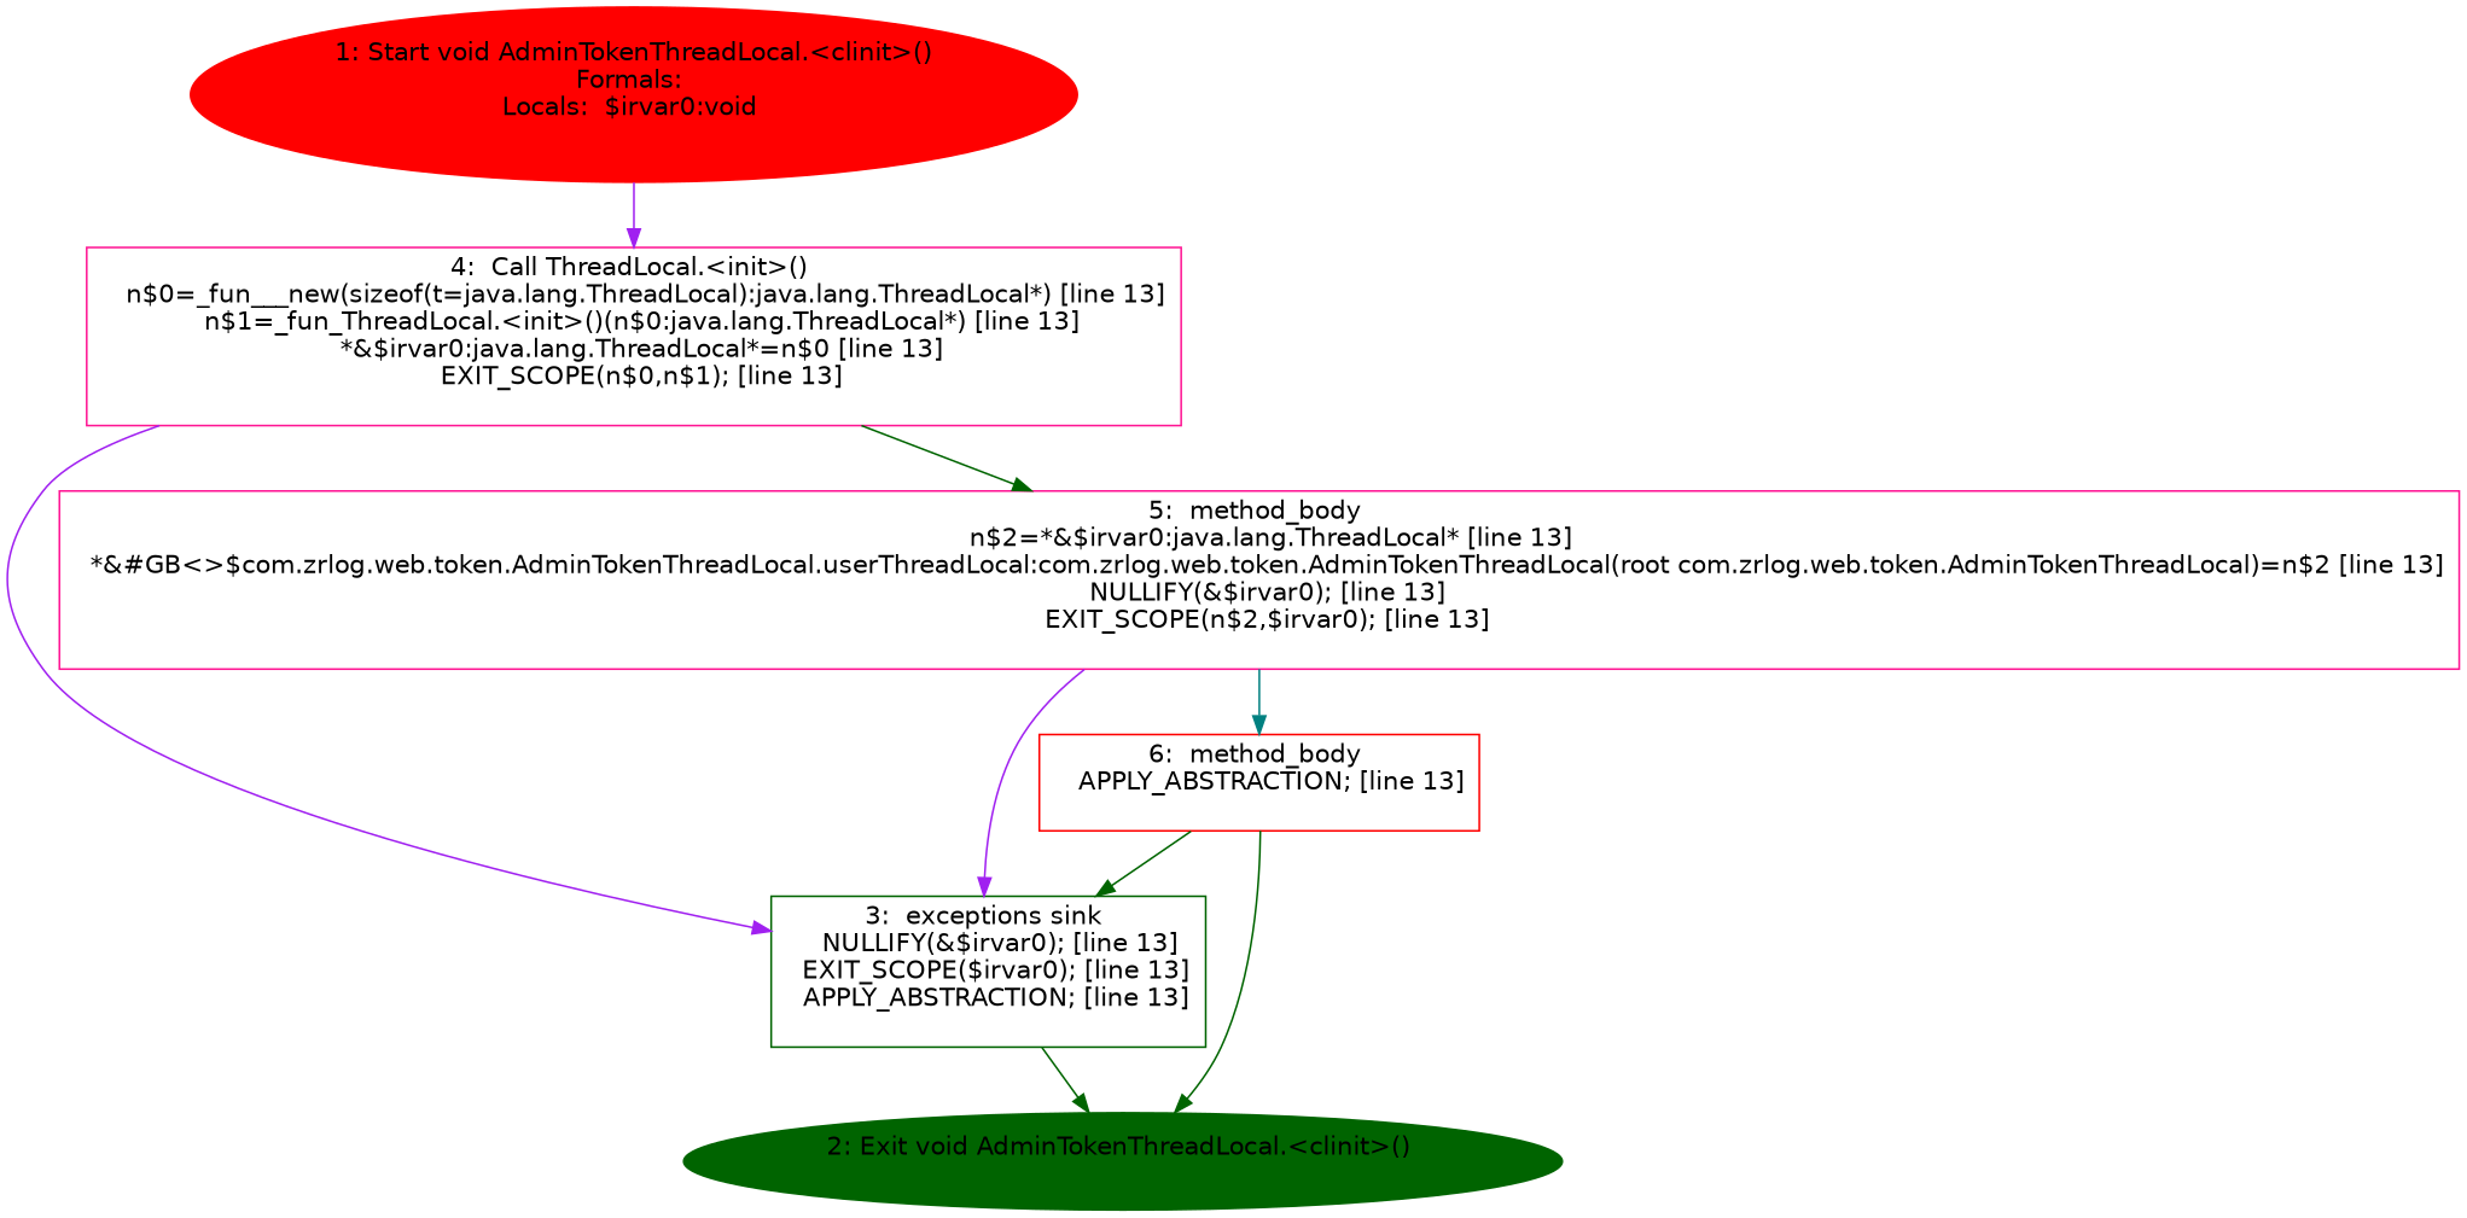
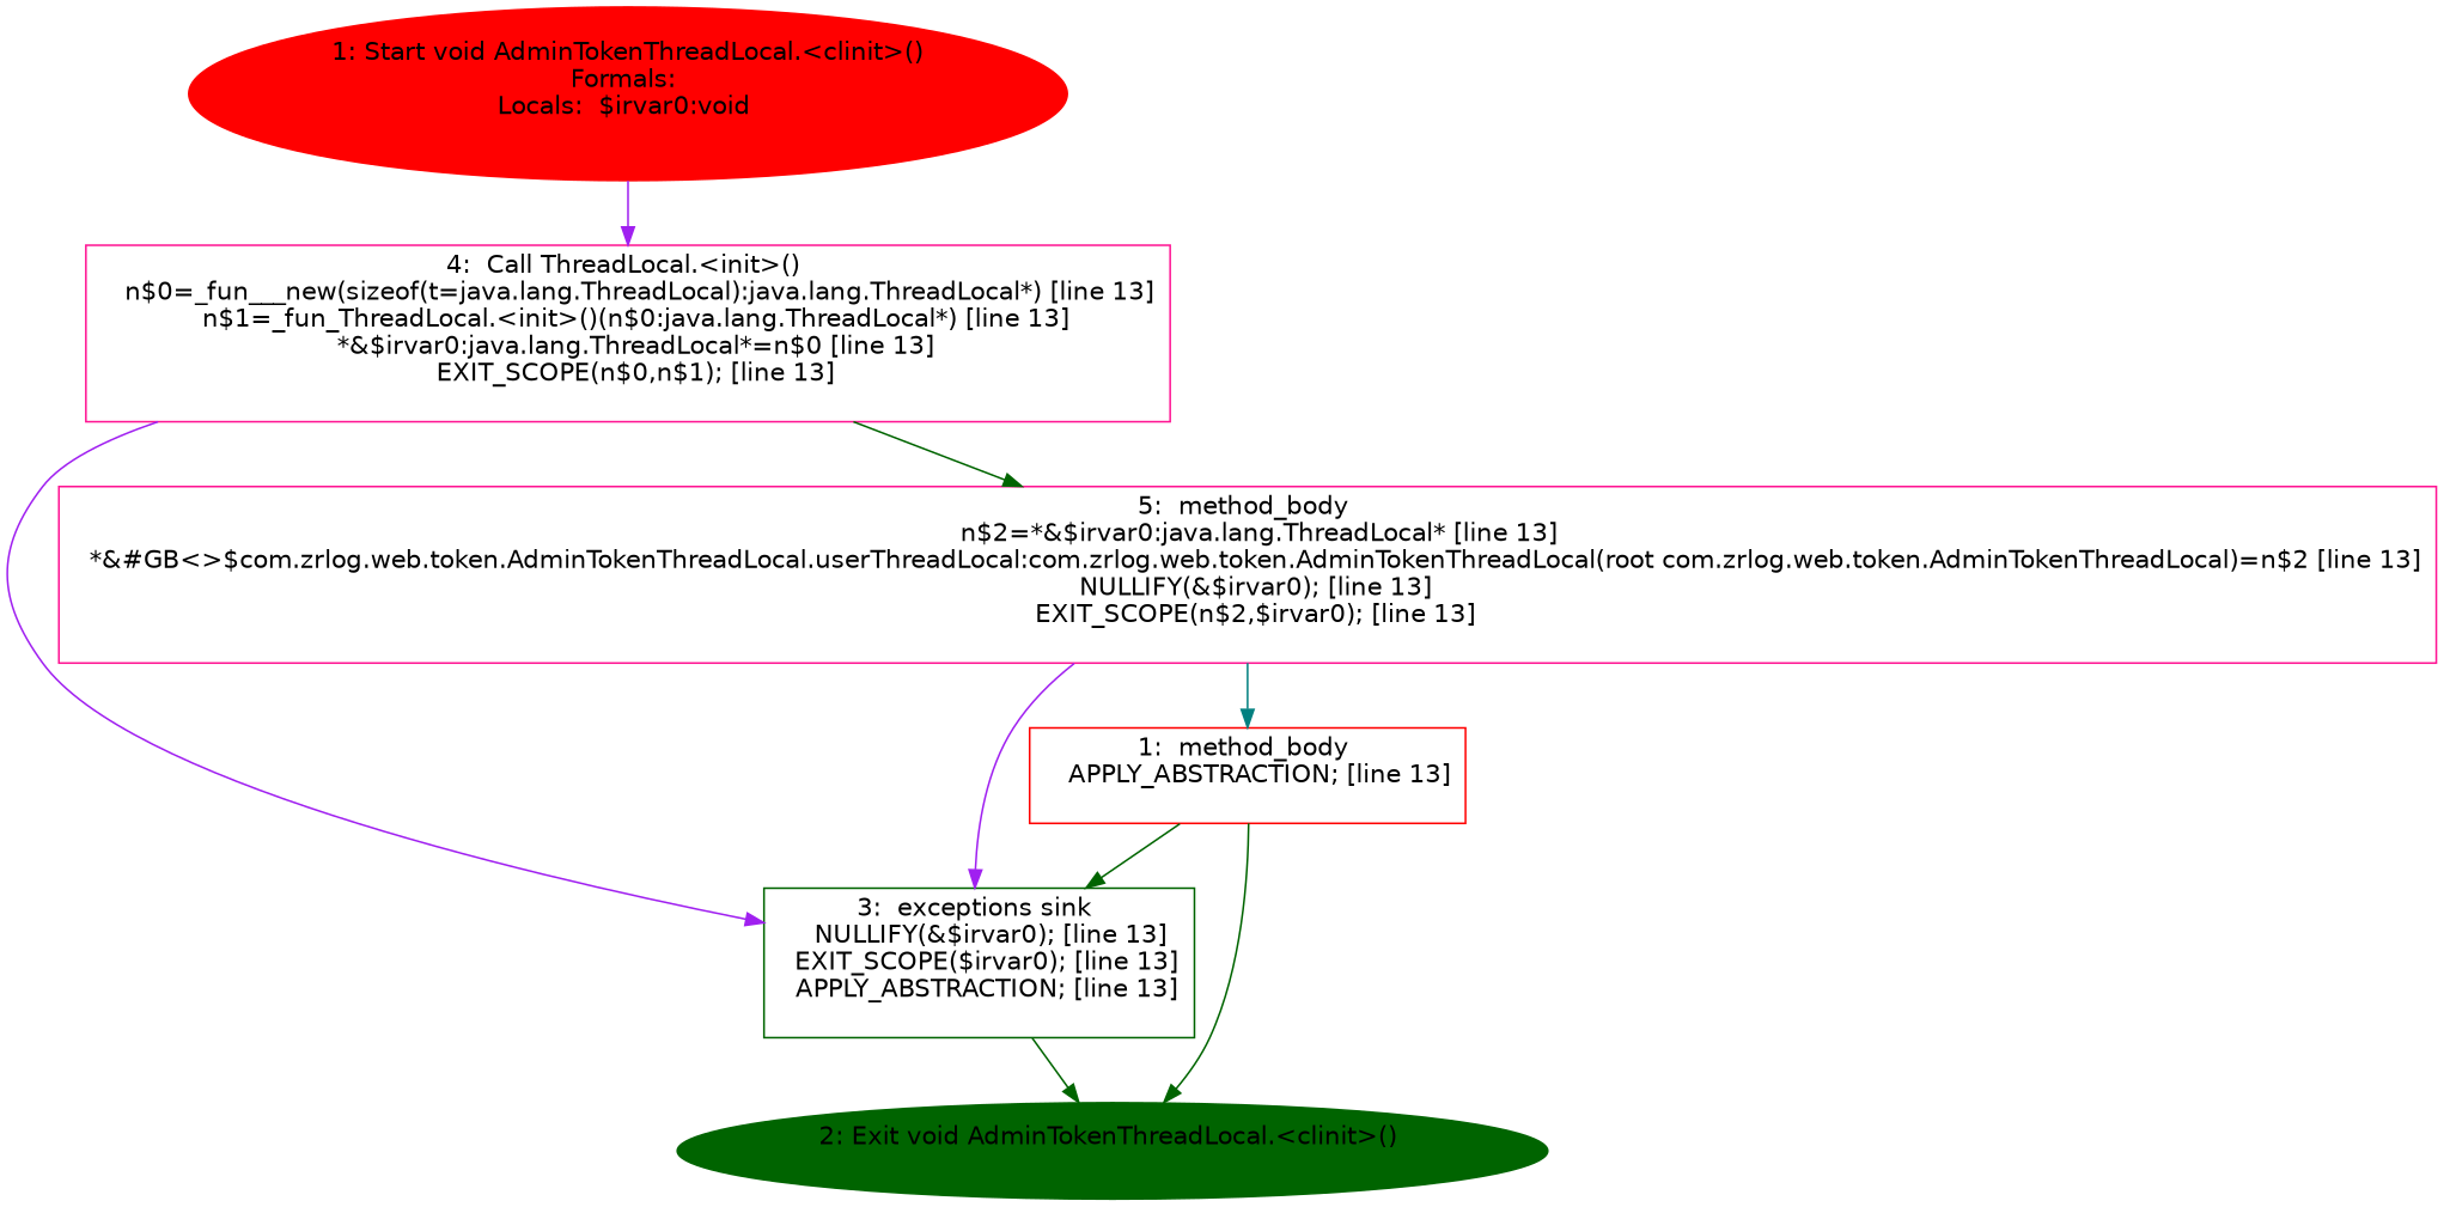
  digraph {
    fontname="DejaVu Sans"
    node [color=red fontname="DejaVu Sans" shape=box]
    edge [color=darkgreen fontname="DejaVu Sans"]
    n1 [label="1: Start void AdminTokenThreadLocal.<clinit>()\nFormals: \nLocals:  $irvar0:void \n  " style=filled shape=""]
    n2 [label="4:  Call ThreadLocal.<init>() \n   n$0=_fun___new(sizeof(t=java.lang.ThreadLocal):java.lang.ThreadLocal*) [line 13]\n  n$1=_fun_ThreadLocal.<init>()(n$0:java.lang.ThreadLocal*) [line 13]\n  *&$irvar0:java.lang.ThreadLocal*=n$0 [line 13]\n  EXIT_SCOPE(n$0,n$1); [line 13]\n " color=deeppink]
    n3 [label="3:  exceptions sink \n   NULLIFY(&$irvar0); [line 13]\n  EXIT_SCOPE($irvar0); [line 13]\n  APPLY_ABSTRACTION; [line 13]\n " color=darkgreen]
    n4 [label="5:  method_body \n   n$2=*&$irvar0:java.lang.ThreadLocal* [line 13]\n  *&#GB<>$com.zrlog.web.token.AdminTokenThreadLocal.userThreadLocal:com.zrlog.web.token.AdminTokenThreadLocal(root com.zrlog.web.token.AdminTokenThreadLocal)=n$2 [line 13]\n  NULLIFY(&$irvar0); [line 13]\n  EXIT_SCOPE(n$2,$irvar0); [line 13]\n " color=deeppink]
    n5 [color=darkgreen label="2: Exit void AdminTokenThreadLocal.<clinit>() \n  " style=filled shape=""]
-   n6 [label="6:  method_body \n   APPLY_ABSTRACTION; [line 13]\n "]
+   n6 [label="1:  method_body \n   APPLY_ABSTRACTION; [line 13]\n "]
    n1 -> n2 [color=purple]
    n2 -> n3 [color=purple]
    n2 -> n4
    n3 -> n5
    n4 -> n3 [color=purple]
    n4 -> n6 [color=teal]
    n6 -> n3
    n6 -> n5
  }
